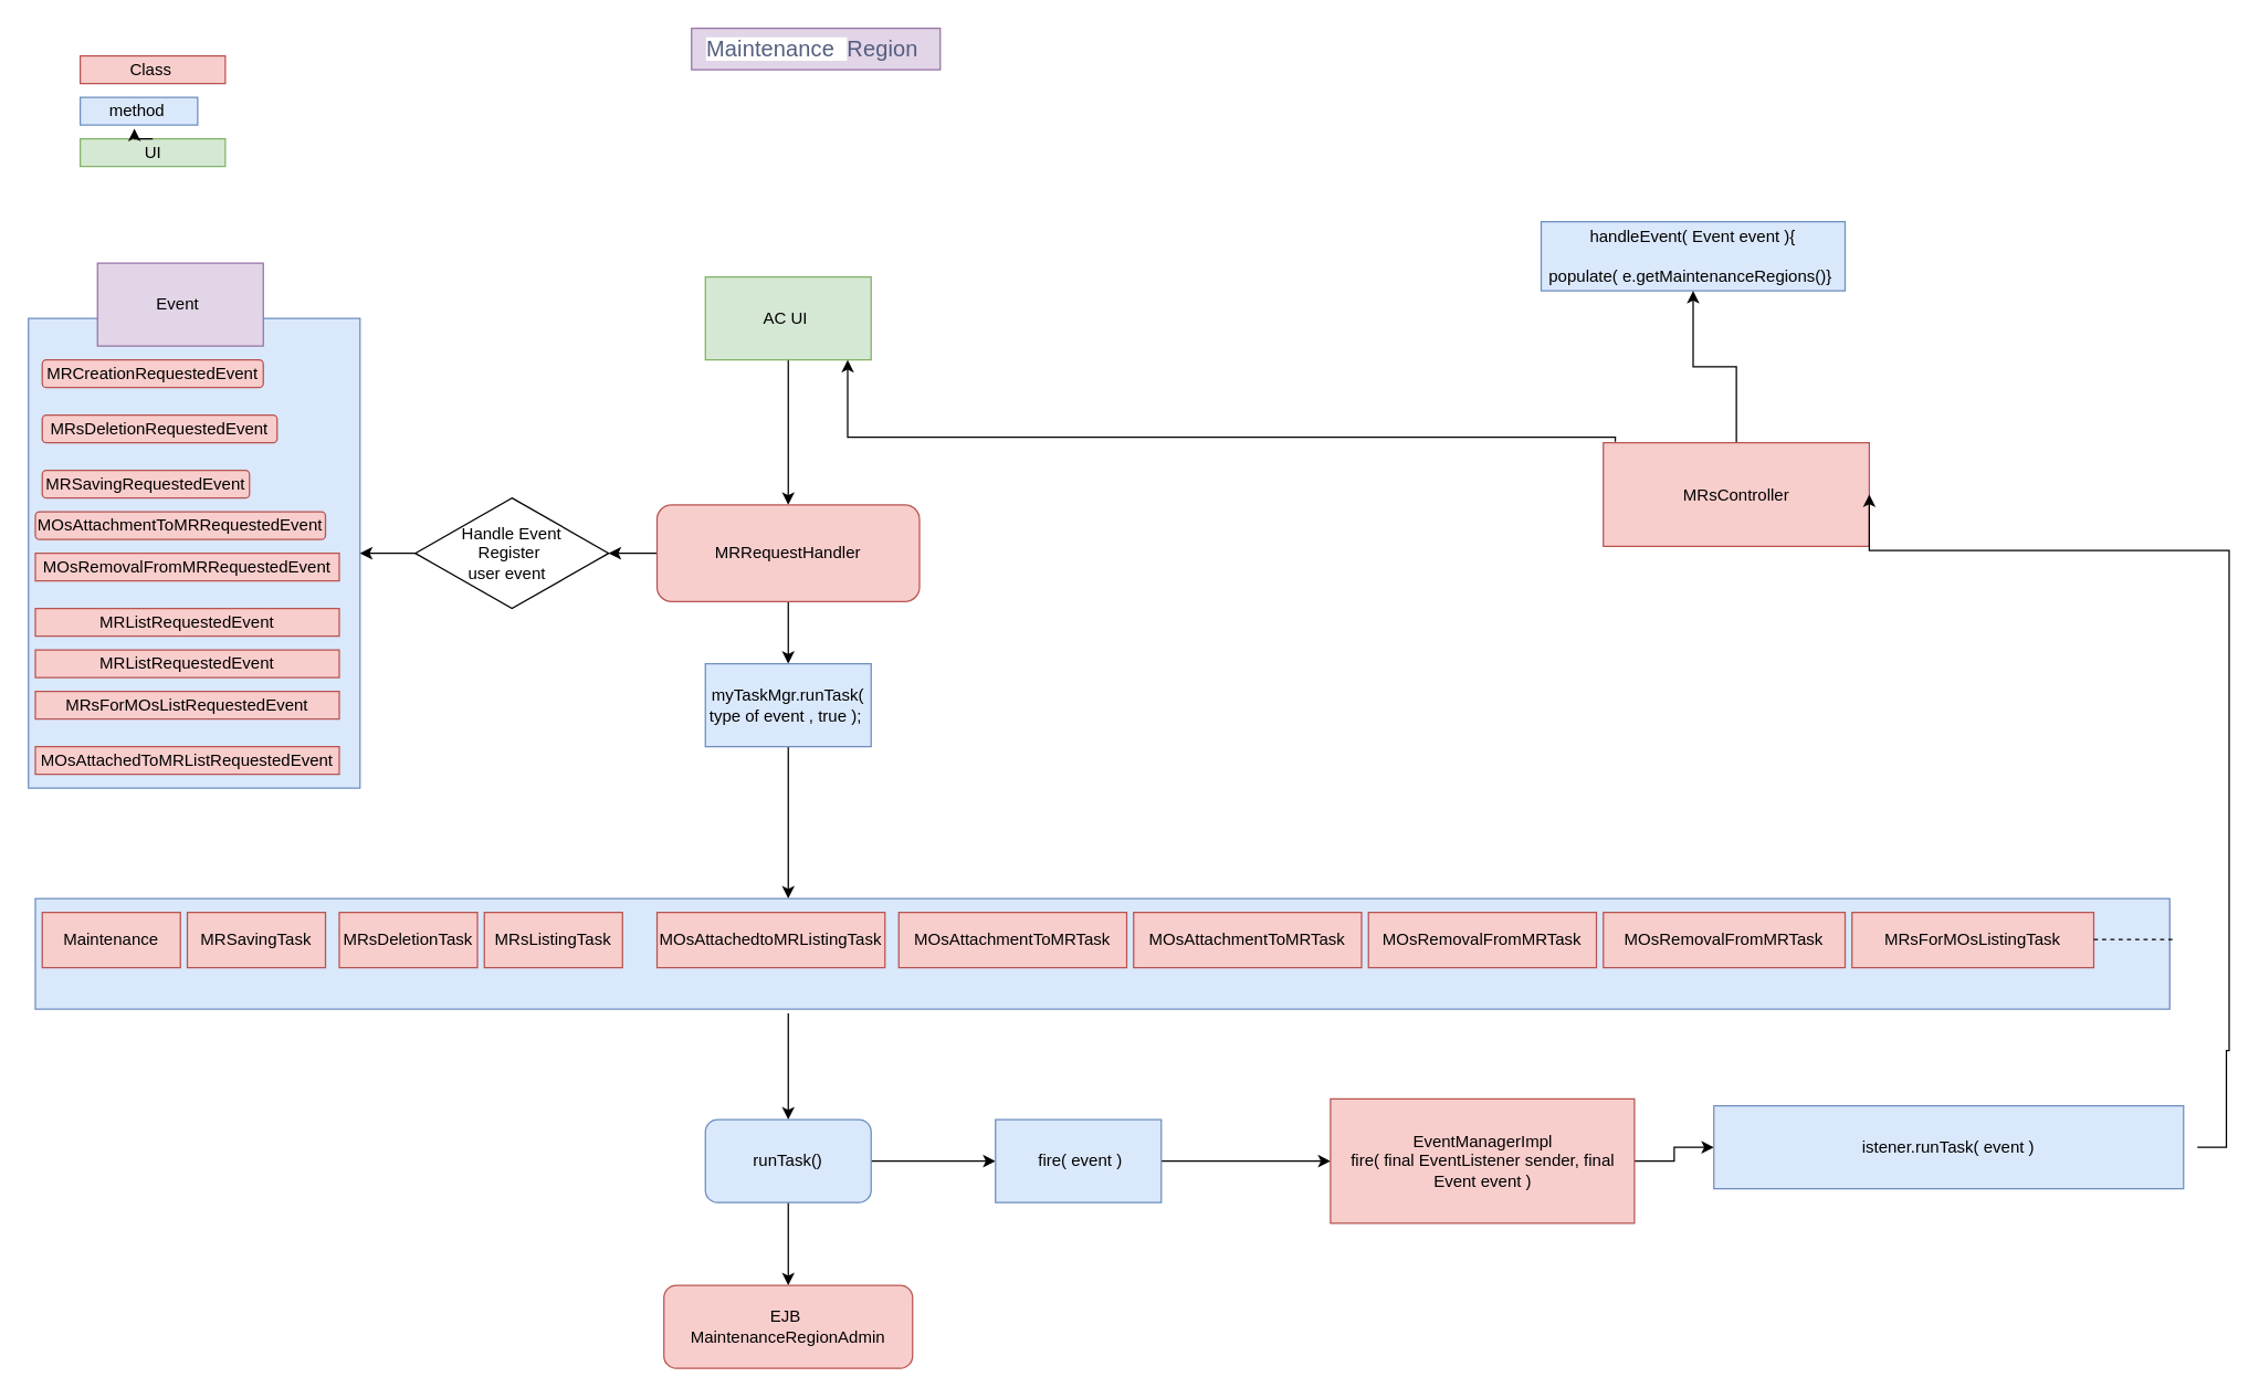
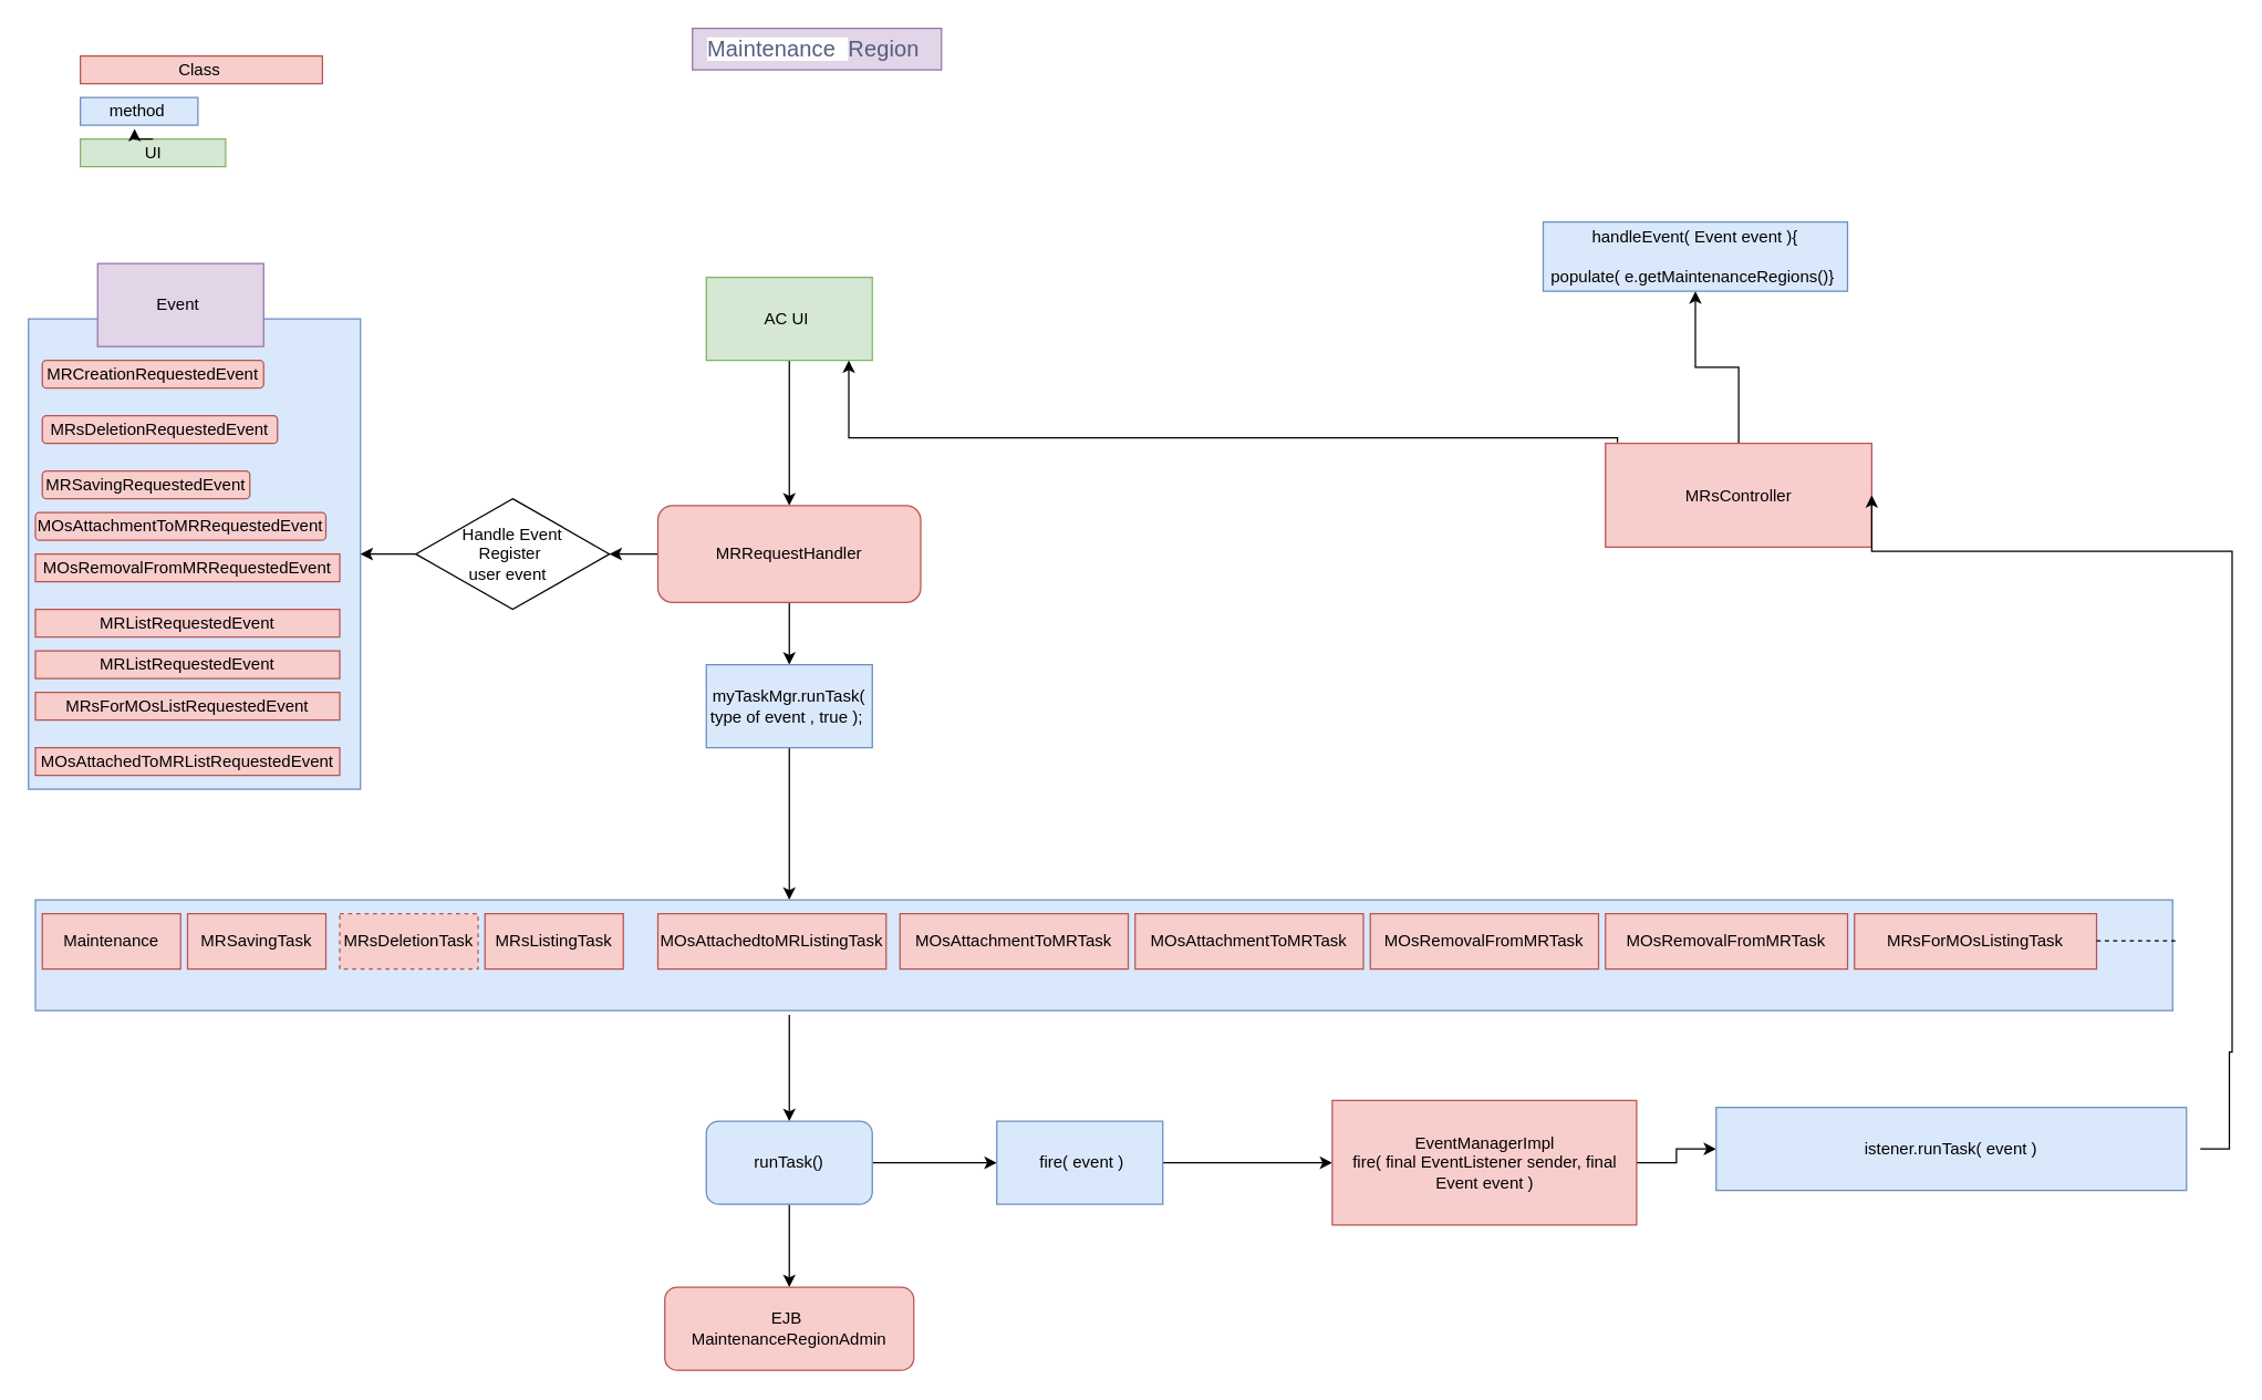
  <mxCell id="0" />
  <mxCell id="1" parent="0" />
  <mxCell id="2" value="" style="edgeStyle=orthogonalEdgeStyle;rounded=0;orthogonalLoop=1;jettySize=auto;html=1;" edge="1" parent="1" source="3" target="6"><mxGeometry relative="1" as="geometry" /></mxCell>
  <mxCell id="3" value="AC UI&amp;nbsp;" style="rounded=0;whiteSpace=wrap;html=1;fillColor=#d5e8d4;strokeColor=#82b366;" vertex="1" parent="1"><mxGeometry x="510" y="200" width="120" height="60" as="geometry" /></mxCell>
  <mxCell id="4" value="" style="edgeStyle=orthogonalEdgeStyle;rounded=0;orthogonalLoop=1;jettySize=auto;html=1;" edge="1" parent="1" source="6" target="13"><mxGeometry relative="1" as="geometry" /></mxCell>
  <mxCell id="5" value="" style="edgeStyle=orthogonalEdgeStyle;rounded=0;orthogonalLoop=1;jettySize=auto;html=1;" edge="1" parent="1" source="6" target="21"><mxGeometry relative="1" as="geometry" /></mxCell>
  <mxCell id="6" value="MRRequestHandler" style="rounded=1;whiteSpace=wrap;html=1;fillColor=#f8cecc;strokeColor=#b85450;" vertex="1" parent="1"><mxGeometry x="475" y="365" width="190" height="70" as="geometry" /></mxCell>
  <mxCell id="7" value="" style="rounded=0;whiteSpace=wrap;html=1;fillColor=#dae8fc;strokeColor=#6c8ebf;" vertex="1" parent="1"><mxGeometry x="20" y="230" width="240" height="340" as="geometry" /></mxCell>
  <mxCell id="8" value="MRCreationRequestedEvent" style="rounded=1;whiteSpace=wrap;html=1;fillColor=#f8cecc;strokeColor=#b85450;" vertex="1" parent="1"><mxGeometry x="30" y="260" width="160" height="20" as="geometry" /></mxCell>
  <mxCell id="9" value="MRsDeletionRequestedEvent" style="rounded=1;whiteSpace=wrap;html=1;fillColor=#f8cecc;strokeColor=#b85450;" vertex="1" parent="1"><mxGeometry x="30" y="300" width="170" height="20" as="geometry" /></mxCell>
  <mxCell id="10" value="MRSavingRequestedEvent" style="rounded=1;whiteSpace=wrap;html=1;fillColor=#f8cecc;strokeColor=#b85450;" vertex="1" parent="1"><mxGeometry x="30" y="340" width="150" height="20" as="geometry" /></mxCell>
  <mxCell id="11" value="MOsAttachmentToMRRequestedEvent" style="rounded=1;whiteSpace=wrap;html=1;fillColor=#f8cecc;strokeColor=#b85450;" vertex="1" parent="1"><mxGeometry x="25" y="370" width="210" height="20" as="geometry" /></mxCell>
  <mxCell id="12" value="" style="edgeStyle=orthogonalEdgeStyle;rounded=0;orthogonalLoop=1;jettySize=auto;html=1;entryX=1;entryY=0.5;entryDx=0;entryDy=0;" edge="1" parent="1" source="13" target="7"><mxGeometry relative="1" as="geometry"><mxPoint x="280" y="400" as="targetPoint" /><Array as="points" /></mxGeometry></mxCell>
  <mxCell id="13" value="Handle Event&lt;div&gt;Register&amp;nbsp;&lt;/div&gt;&lt;div&gt;user event&amp;nbsp;&amp;nbsp;&lt;/div&gt;" style="rhombus;whiteSpace=wrap;html=1;" vertex="1" parent="1"><mxGeometry x="300" y="360" width="140" height="80" as="geometry" /></mxCell>
  <mxCell id="14" value="MOsRemovalFromMRRequestedEvent" style="rounded=0;whiteSpace=wrap;html=1;fillColor=#f8cecc;strokeColor=#b85450;" vertex="1" parent="1"><mxGeometry x="25" y="400" width="220" height="20" as="geometry" /></mxCell>
  <mxCell id="15" value="MRListRequestedEvent" style="rounded=0;whiteSpace=wrap;html=1;fillColor=#f8cecc;strokeColor=#b85450;" vertex="1" parent="1"><mxGeometry x="25" y="440" width="220" height="20" as="geometry" /></mxCell>
  <mxCell id="16" value="MRsForMOsListRequestedEvent" style="rounded=0;whiteSpace=wrap;html=1;fillColor=#f8cecc;strokeColor=#b85450;" vertex="1" parent="1"><mxGeometry x="25" y="500" width="220" height="20" as="geometry" /></mxCell>
  <mxCell id="17" value="MRListRequestedEvent" style="rounded=0;whiteSpace=wrap;html=1;fillColor=#f8cecc;strokeColor=#b85450;" vertex="1" parent="1"><mxGeometry x="25" y="470" width="220" height="20" as="geometry" /></mxCell>
  <mxCell id="18" value="MOsAttachedToMRListRequestedEvent" style="rounded=0;whiteSpace=wrap;html=1;fillColor=#f8cecc;strokeColor=#b85450;" vertex="1" parent="1"><mxGeometry x="25" y="540" width="220" height="20" as="geometry" /></mxCell>
  <mxCell id="19" value="Event&amp;nbsp;" style="rounded=0;whiteSpace=wrap;html=1;fillColor=#e1d5e7;strokeColor=#9673a6;" vertex="1" parent="1"><mxGeometry x="70" y="190" width="120" height="60" as="geometry" /></mxCell>
  <mxCell id="20" value="" style="edgeStyle=orthogonalEdgeStyle;rounded=0;orthogonalLoop=1;jettySize=auto;html=1;" edge="1" parent="1" source="21" target="22"><mxGeometry relative="1" as="geometry"><Array as="points"><mxPoint x="570" y="620" /><mxPoint x="570" y="620" /></Array></mxGeometry></mxCell>
  <mxCell id="21" value="myTaskMgr.runTask( type of event , true );&amp;nbsp;" style="rounded=0;whiteSpace=wrap;html=1;fillColor=#dae8fc;strokeColor=#6c8ebf;" vertex="1" parent="1"><mxGeometry x="510" y="480" width="120" height="60" as="geometry" /></mxCell>
  <mxCell id="22" value="" style="rounded=0;whiteSpace=wrap;html=1;fillColor=#dae8fc;strokeColor=#6c8ebf;" vertex="1" parent="1"><mxGeometry x="25" y="650" width="1545" height="80" as="geometry" /></mxCell>
  <mxCell id="23" value="Maintenance" style="rounded=0;whiteSpace=wrap;html=1;fillColor=#f8cecc;strokeColor=#b85450;" vertex="1" parent="1"><mxGeometry x="30" y="660" width="100" height="40" as="geometry" /></mxCell>
  <mxCell id="24" value="MRSavingTask" style="rounded=0;whiteSpace=wrap;html=1;fillColor=#f8cecc;strokeColor=#b85450;" vertex="1" parent="1"><mxGeometry x="135" y="660" width="100" height="40" as="geometry" /></mxCell>
- <mxCell id="25" value="MRsDeletionTask" style="rounded=0;whiteSpace=wrap;html=1;fillColor=#f8cecc;strokeColor=#b85450;" vertex="1" parent="1"><mxGeometry x="245" y="660" width="100" height="40" as="geometry" /></mxCell>
+ <mxCell id="25" value="MRsDeletionTask" style="rounded=0;whiteSpace=wrap;html=1;fillColor=#f8cecc;strokeColor=#b85450;dashed=1;" vertex="1" parent="1"><mxGeometry x="245" y="660" width="100" height="40" as="geometry" /></mxCell>
  <mxCell id="26" value="MRsListingTask" style="rounded=0;whiteSpace=wrap;html=1;fillColor=#f8cecc;strokeColor=#b85450;" vertex="1" parent="1"><mxGeometry x="350" y="660" width="100" height="40" as="geometry" /></mxCell>
  <mxCell id="27" value="MOsAttachmentToMRTask" style="rounded=0;whiteSpace=wrap;html=1;fillColor=#f8cecc;strokeColor=#b85450;" vertex="1" parent="1"><mxGeometry x="650" y="660" width="165" height="40" as="geometry" /></mxCell>
  <mxCell id="28" value="MOsAttachedtoMRListingTask" style="rounded=0;whiteSpace=wrap;html=1;fillColor=#f8cecc;strokeColor=#b85450;" vertex="1" parent="1"><mxGeometry x="475" y="660" width="165" height="40" as="geometry" /></mxCell>
  <mxCell id="29" value="MOsAttachmentToMRTask" style="rounded=0;whiteSpace=wrap;html=1;fillColor=#f8cecc;strokeColor=#b85450;" vertex="1" parent="1"><mxGeometry x="820" y="660" width="165" height="40" as="geometry" /></mxCell>
  <mxCell id="30" value="MOsRemovalFromMRTask" style="rounded=0;whiteSpace=wrap;html=1;fillColor=#f8cecc;strokeColor=#b85450;" vertex="1" parent="1"><mxGeometry x="990" y="660" width="165" height="40" as="geometry" /></mxCell>
  <mxCell id="31" value="MOsRemovalFromMRTask" style="rounded=0;whiteSpace=wrap;html=1;fillColor=#f8cecc;strokeColor=#b85450;" vertex="1" parent="1"><mxGeometry x="1160" y="660" width="175" height="40" as="geometry" /></mxCell>
  <mxCell id="32" value="MRsForMOsListingTask" style="rounded=0;whiteSpace=wrap;html=1;fillColor=#f8cecc;strokeColor=#b85450;" vertex="1" parent="1"><mxGeometry x="1340" y="660" width="175" height="40" as="geometry" /></mxCell>
  <mxCell id="33" value="" style="endArrow=none;dashed=1;html=1;rounded=0;" edge="1" parent="1"><mxGeometry width="50" height="50" relative="1" as="geometry"><mxPoint x="1515" y="679.5" as="sourcePoint" /><mxPoint x="1575" y="679.5" as="targetPoint" /></mxGeometry></mxCell>
  <mxCell id="34" value="" style="endArrow=classic;html=1;rounded=0;" edge="1" parent="1" target="37"><mxGeometry width="50" height="50" relative="1" as="geometry"><mxPoint x="570" y="733" as="sourcePoint" /><mxPoint x="510" y="810" as="targetPoint" /><Array as="points" /></mxGeometry></mxCell>
  <mxCell id="35" value="" style="edgeStyle=orthogonalEdgeStyle;rounded=0;orthogonalLoop=1;jettySize=auto;html=1;" edge="1" parent="1" source="37" target="38"><mxGeometry relative="1" as="geometry" /></mxCell>
  <mxCell id="36" value="" style="edgeStyle=orthogonalEdgeStyle;rounded=0;orthogonalLoop=1;jettySize=auto;html=1;" edge="1" parent="1" source="37" target="40"><mxGeometry relative="1" as="geometry" /></mxCell>
  <mxCell id="37" value="runTask()" style="rounded=1;whiteSpace=wrap;html=1;fillColor=#dae8fc;strokeColor=#6c8ebf;" vertex="1" parent="1"><mxGeometry x="510" y="810" width="120" height="60" as="geometry" /></mxCell>
  <mxCell id="38" value="EJB&amp;nbsp;&lt;div&gt;MaintenanceRegionAdmin&lt;/div&gt;" style="rounded=1;whiteSpace=wrap;html=1;fillColor=#f8cecc;strokeColor=#b85450;" vertex="1" parent="1"><mxGeometry x="480" y="930" width="180" height="60" as="geometry" /></mxCell>
  <mxCell id="39" value="" style="edgeStyle=orthogonalEdgeStyle;rounded=0;orthogonalLoop=1;jettySize=auto;html=1;" edge="1" parent="1" source="40" target="42"><mxGeometry relative="1" as="geometry" /></mxCell>
  <mxCell id="40" value="&amp;nbsp;fire( event )" style="rounded=0;whiteSpace=wrap;html=1;fillColor=#dae8fc;strokeColor=#6c8ebf;" vertex="1" parent="1"><mxGeometry x="720" y="810" width="120" height="60" as="geometry" /></mxCell>
  <mxCell id="41" value="" style="edgeStyle=orthogonalEdgeStyle;rounded=0;orthogonalLoop=1;jettySize=auto;html=1;" edge="1" parent="1" source="42" target="48"><mxGeometry relative="1" as="geometry" /></mxCell>
  <mxCell id="42" value="EventManagerImpl&lt;div&gt;fire( final EventListener sender, final Event event )&lt;/div&gt;" style="rounded=0;whiteSpace=wrap;html=1;fillColor=#f8cecc;strokeColor=#b85450;" vertex="1" parent="1"><mxGeometry x="962.5" y="795" width="220" height="90" as="geometry" /></mxCell>
  <mxCell id="43" value="&lt;div style=&quot;&quot;&gt;handleEvent( Event event ){&lt;/div&gt;&lt;div style=&quot;&quot;&gt;&lt;br&gt;&lt;/div&gt;&lt;div style=&quot;&quot;&gt;populate( e.getMaintenanceRegions()}&amp;nbsp;&lt;/div&gt;" style="rounded=0;whiteSpace=wrap;html=1;align=center;fillColor=#dae8fc;strokeColor=#6c8ebf;" vertex="1" parent="1"><mxGeometry x="1115" y="160" width="220" height="50" as="geometry" /></mxCell>
  <mxCell id="44" value="" style="edgeStyle=orthogonalEdgeStyle;rounded=0;orthogonalLoop=1;jettySize=auto;html=1;" edge="1" parent="1" source="46" target="43"><mxGeometry relative="1" as="geometry" /></mxCell>
  <mxCell id="45" style="edgeStyle=orthogonalEdgeStyle;rounded=0;orthogonalLoop=1;jettySize=auto;html=1;exitX=0.045;exitY=-0.009;exitDx=0;exitDy=0;exitPerimeter=0;" edge="1" parent="1" source="46"><mxGeometry relative="1" as="geometry"><mxPoint x="613" y="260" as="targetPoint" /><mxPoint x="1140" y="328.75" as="sourcePoint" /><Array as="points"><mxPoint x="1139" y="316" /><mxPoint x="614" y="316" /></Array></mxGeometry></mxCell>
  <mxCell id="46" value="MRsController" style="rounded=0;whiteSpace=wrap;html=1;align=center;fillColor=#f8cecc;strokeColor=#b85450;" vertex="1" parent="1"><mxGeometry x="1160" y="320" width="192.5" height="75" as="geometry" /></mxCell>
  <mxCell id="47" value="" style="edgeStyle=orthogonalEdgeStyle;rounded=0;orthogonalLoop=1;jettySize=auto;html=1;entryX=1;entryY=0.5;entryDx=0;entryDy=0;" edge="1" parent="1" target="46"><mxGeometry relative="1" as="geometry"><mxPoint x="1590" y="830" as="sourcePoint" /><mxPoint x="1417.25" y="400" as="targetPoint" /><Array as="points"><mxPoint x="1611" y="830" /><mxPoint x="1611" y="760" /><mxPoint x="1613" y="760" /><mxPoint x="1613" y="398" /></Array></mxGeometry></mxCell>
  <mxCell id="48" value="istener.runTask( event )" style="rounded=0;whiteSpace=wrap;html=1;fillColor=#dae8fc;strokeColor=#6c8ebf;" vertex="1" parent="1"><mxGeometry x="1240" y="800" width="340" height="60" as="geometry" /></mxCell>
  <mxCell id="49" value="&lt;span style=&quot;color: rgb(84, 93, 126); font-family: &amp;quot;Google Sans&amp;quot;, Arial, sans-serif; font-size: 16px; letter-spacing: 0.1px; text-align: left; background-color: rgb(255, 255, 255);&quot;&gt;Maintenance&amp;nbsp;&amp;nbsp;&lt;/span&gt;&lt;font face=&quot;Google Sans, Arial, sans-serif&quot; color=&quot;#545d7e&quot;&gt;&lt;span style=&quot;font-size: 16px; letter-spacing: 0.1px;&quot;&gt;Region&amp;nbsp;&lt;/span&gt;&lt;/font&gt;" style="text;html=1;align=center;verticalAlign=middle;whiteSpace=wrap;rounded=0;fillColor=#e1d5e7;strokeColor=#9673a6;" vertex="1" parent="1"><mxGeometry x="500" y="20" width="180" height="30" as="geometry" /></mxCell>
  <mxCell id="50" value="UI" style="rounded=0;whiteSpace=wrap;html=1;fillColor=#d5e8d4;strokeColor=#82b366;" vertex="1" parent="1"><mxGeometry x="57.5" y="100" width="105" height="20" as="geometry" /></mxCell>
- <mxCell id="51" value="Class&amp;nbsp;" style="rounded=0;whiteSpace=wrap;html=1;fillColor=#f8cecc;strokeColor=#b85450;" vertex="1" parent="1"><mxGeometry x="57.5" y="40" width="105" height="20" as="geometry" /></mxCell>
+ <mxCell id="51" value="Class&amp;nbsp;" style="rounded=0;whiteSpace=wrap;html=1;fillColor=#f8cecc;strokeColor=#b85450;" vertex="1" parent="1"><mxGeometry x="57.5" y="40" width="175" height="20" as="geometry" /></mxCell>
  <mxCell id="52" value="method&amp;nbsp;" style="rounded=0;whiteSpace=wrap;html=1;fillColor=#dae8fc;strokeColor=#6c8ebf;" vertex="1" parent="1"><mxGeometry x="57.5" y="70" width="85" height="20" as="geometry" /></mxCell>
  <mxCell id="53" style="edgeStyle=orthogonalEdgeStyle;rounded=0;orthogonalLoop=1;jettySize=auto;html=1;exitX=0.5;exitY=0;exitDx=0;exitDy=0;entryX=0.373;entryY=-0.367;entryDx=0;entryDy=0;entryPerimeter=0;" edge="1" parent="1" source="50" target="50"><mxGeometry relative="1" as="geometry" /></mxCell>
